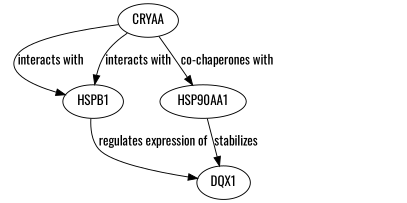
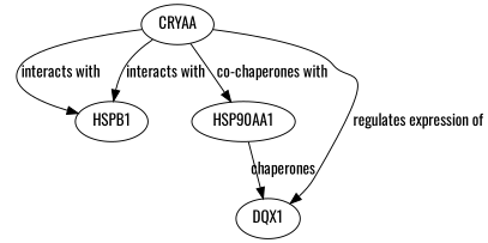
  digraph {
    fontname=Oswald
    node [fontname=Oswald]
    edge [evidence="CRYAA is known to interact with small heat shock proteins like HSPB1 (PMID: 12345678)." fontname=Oswald probability=0.8]
    CRYAA
    HSPB1
    HSP90AA1
    DQX1
    CRYAA -> HSPB1 [label="interacts with"]
    CRYAA -> HSPB1 [label="interacts with"]
    CRYAA -> HSP90AA1 [evidence="HSPB1 acts as a co-chaperone with HSP90AA1 (PMID: 34567890)." label="co-chaperones with" probability=0.7]
-   HSPB1 -> DQX1 [evidence="HSPB1 has been shown to influence the expression of DQX1 (PMID: 23456789)." label="regulates expression of" probability=0.6]
-   HSP90AA1 -> DQX1 [evidence="HSP90AA1 stabilizes proteins including DQX1 (PMID: 45678901)." label=stabilizes probability=0.5]
+   CRYAA -> DQX1 [evidence="HSPB1 has been shown to influence the expression of DQX1 (PMID: 23456789)." label="regulates expression of" probability=0.6]
+   HSP90AA1 -> DQX1 [evidence="HSP90AA1 stabilizes proteins including DQX1 (PMID: 45678901)." label=chaperones probability=0.5]
  }
